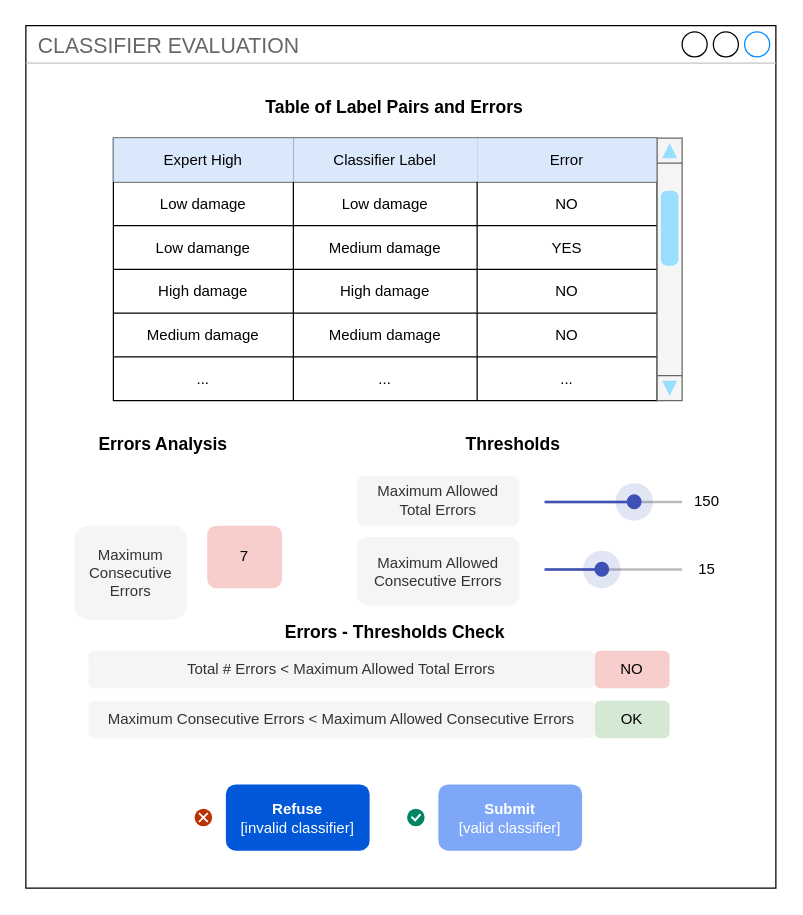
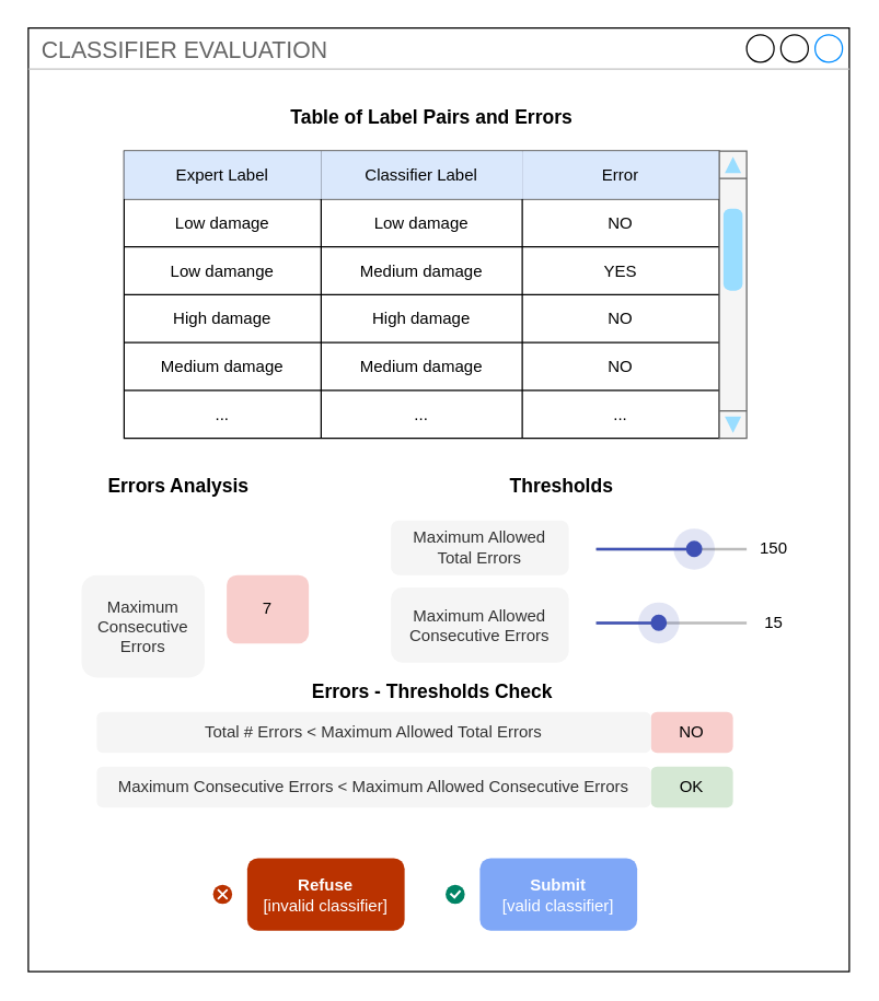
  <mxCell id="0" />
  <mxCell id="1" parent="0" />
  <mxCell id="2" value="CLASSIFIER EVALUATION" style="strokeWidth=1;shadow=0;dashed=0;align=center;html=1;shape=mxgraph.mockup.containers.window;align=left;verticalAlign=top;spacingLeft=8;strokeColor2=#008cff;strokeColor3=#c4c4c4;fontColor=#666666;mainText=;fontSize=17;labelBackgroundColor=none;whiteSpace=wrap;" parent="1" vertex="1"><mxGeometry x="20" y="20" width="600" height="690" as="geometry" /></mxCell>
  <mxCell id="3" value="" style="group" parent="1" vertex="1" connectable="0"><mxGeometry x="155" y="647" width="140" height="33" as="geometry" /></mxCell>
- <mxCell id="4" value="&lt;b&gt;Refuse&lt;/b&gt;&lt;br&gt;[invalid classifier]" style="rounded=1;fillColor=#0057D8;align=center;strokeColor=none;html=1;whiteSpace=wrap;fontColor=#ffffff;fontSize=12;sketch=0;" parent="3" vertex="1"><mxGeometry x="25" y="-20" width="115" height="53" as="geometry" /></mxCell>
+ <mxCell id="4" value="&lt;b&gt;Refuse&lt;/b&gt;&lt;br&gt;[invalid classifier]" style="rounded=1;fillColor=#ba3200;align=center;strokeColor=none;html=1;whiteSpace=wrap;fontColor=#ffffff;fontSize=12;sketch=0;" parent="3" vertex="1"><mxGeometry x="25" y="-20" width="115" height="53" as="geometry" /></mxCell>
  <mxCell id="5" value="" style="html=1;shadow=0;dashed=0;shape=mxgraph.atlassian.close;fillColor=#BA3200;strokeColor=none;html=1;sketch=0;" parent="3" vertex="1"><mxGeometry y="-0.5" width="14" height="14" as="geometry" /></mxCell>
  <mxCell id="6" value="Table of Label Pairs and Errors" style="text;html=1;strokeColor=none;fillColor=none;align=center;verticalAlign=middle;whiteSpace=wrap;rounded=0;fontStyle=1;fontSize=14;" parent="1" vertex="1"><mxGeometry x="45" y="70" width="540" height="30" as="geometry" /></mxCell>
  <mxCell id="7" value="Errors Analysis" style="text;html=1;strokeColor=none;fillColor=none;align=center;verticalAlign=middle;whiteSpace=wrap;rounded=0;fontStyle=1;fontSize=14;" parent="1" vertex="1"><mxGeometry x="45" y="340" width="170" height="30" as="geometry" /></mxCell>
  <mxCell id="8" value="7" style="text;html=1;strokeColor=none;fillColor=#f8cecc;align=center;verticalAlign=middle;whiteSpace=wrap;rounded=1;" parent="1" vertex="1"><mxGeometry x="165" y="420" width="60" height="50" as="geometry" /></mxCell>
  <mxCell id="9" value="Maximum Consecutive &lt;br&gt;Errors" style="text;html=1;strokeColor=none;fillColor=#f5f5f5;align=center;verticalAlign=middle;whiteSpace=wrap;rounded=1;fontColor=#333333;" parent="1" vertex="1"><mxGeometry x="58.87" y="420" width="90" height="75" as="geometry" /></mxCell>
  <mxCell id="10" value="Thresholds" style="text;html=1;strokeColor=none;fillColor=none;align=center;verticalAlign=middle;whiteSpace=wrap;rounded=0;fontStyle=1;fontSize=14;" parent="1" vertex="1"><mxGeometry x="325" y="340" width="170" height="30" as="geometry" /></mxCell>
  <mxCell id="11" value="Maximum Allowed &lt;br&gt;Total Errors" style="text;html=1;strokeColor=none;fillColor=#f5f5f5;align=center;verticalAlign=middle;whiteSpace=wrap;rounded=1;fontColor=#333333;" parent="1" vertex="1"><mxGeometry x="285" y="380" width="130" height="40" as="geometry" /></mxCell>
  <mxCell id="12" value="" style="dashed=0;verticalLabelPosition=bottom;verticalAlign=top;align=center;shape=mxgraph.gmdl.sliderFocused;barPos=65.17;strokeColor=#3F51B5;opacity=100;strokeWidth=2;fillColor=#3F51B5;handleSize=30;shadow=0;html=1;" parent="1" vertex="1"><mxGeometry x="435" y="386" width="110" height="30" as="geometry" /></mxCell>
  <mxCell id="13" value="150" style="text;html=1;align=center;verticalAlign=middle;whiteSpace=wrap;rounded=1;" parent="1" vertex="1"><mxGeometry x="535" y="381" width="60" height="40" as="geometry" /></mxCell>
  <mxCell id="14" value="Maximum Allowed &lt;br&gt;Consecutive Errors" style="text;html=1;strokeColor=none;fillColor=#f5f5f5;align=center;verticalAlign=middle;whiteSpace=wrap;rounded=1;fontColor=#333333;" parent="1" vertex="1"><mxGeometry x="285" y="429" width="130" height="55" as="geometry" /></mxCell>
  <mxCell id="15" value="" style="dashed=0;verticalLabelPosition=bottom;verticalAlign=top;align=center;shape=mxgraph.gmdl.sliderFocused;barPos=41.64;strokeColor=#3F51B5;opacity=100;strokeWidth=2;fillColor=#3F51B5;handleSize=30;shadow=0;html=1;" parent="1" vertex="1"><mxGeometry x="435" y="440" width="110" height="30" as="geometry" /></mxCell>
  <mxCell id="16" value="15" style="text;html=1;align=center;verticalAlign=middle;whiteSpace=wrap;rounded=1;" parent="1" vertex="1"><mxGeometry x="535" y="435" width="60" height="40" as="geometry" /></mxCell>
  <mxCell id="17" value="Errors - Thresholds Check" style="text;html=1;strokeColor=none;fillColor=none;align=center;verticalAlign=middle;whiteSpace=wrap;rounded=0;fontStyle=1;fontSize=14;" parent="1" vertex="1"><mxGeometry x="207.5" y="490" width="215" height="30" as="geometry" /></mxCell>
  <mxCell id="18" value="NO" style="text;html=1;strokeColor=none;fillColor=#f8cecc;align=center;verticalAlign=middle;whiteSpace=wrap;rounded=1;" parent="1" vertex="1"><mxGeometry x="475" y="520" width="60" height="30" as="geometry" /></mxCell>
  <mxCell id="19" value="Total # Errors &amp;lt; Maximum Allowed Total Errors" style="text;html=1;strokeColor=none;fillColor=#f5f5f5;align=center;verticalAlign=middle;whiteSpace=wrap;rounded=1;fontColor=#333333;" parent="1" vertex="1"><mxGeometry x="70" y="520" width="405" height="30" as="geometry" /></mxCell>
  <mxCell id="20" value="OK" style="text;html=1;strokeColor=none;fillColor=#d5e8d4;align=center;verticalAlign=middle;whiteSpace=wrap;rounded=1;" parent="1" vertex="1"><mxGeometry x="475" y="560" width="60" height="30" as="geometry" /></mxCell>
  <mxCell id="21" value="Maximum Consecutive Errors&amp;nbsp;&amp;lt; Maximum Allowed Consecutive Errors" style="text;html=1;strokeColor=none;fillColor=#f5f5f5;align=center;verticalAlign=middle;whiteSpace=wrap;rounded=1;fontColor=#333333;" parent="1" vertex="1"><mxGeometry x="70" y="560" width="405" height="30" as="geometry" /></mxCell>
  <mxCell id="22" value="" style="group;shadow=0;" parent="1" vertex="1" connectable="0"><mxGeometry x="325" y="627" width="140" height="53" as="geometry" /></mxCell>
  <mxCell id="23" value="&lt;b&gt;Submit &lt;/b&gt;&lt;br&gt;[valid classifier]" style="rounded=1;fillColor=#0050ef;align=center;strokeColor=none;html=1;whiteSpace=wrap;fontSize=12;sketch=0;fontColor=#ffffff;opacity=50;" parent="22" vertex="1"><mxGeometry x="25" width="115" height="53" as="geometry" /></mxCell>
  <mxCell id="24" value="" style="html=1;shadow=0;dashed=0;shape=mxgraph.atlassian.checkbox;fillColor=#008465;strokeColor=none;html=1;sketch=0;" parent="22" vertex="1"><mxGeometry y="19.5" width="14" height="14" as="geometry" /></mxCell>
  <mxCell id="25" value="" style="group" vertex="1" connectable="0" parent="1"><mxGeometry x="90" y="110" width="455" height="210" as="geometry" /></mxCell>
  <mxCell id="26" value="" style="shape=table;startSize=0;container=1;collapsible=0;childLayout=tableLayout;fontSize=12;" parent="25" vertex="1"><mxGeometry width="435" height="210" as="geometry" /></mxCell>
  <mxCell id="27" value="" style="shape=tableRow;horizontal=0;startSize=0;swimlaneHead=0;swimlaneBody=0;strokeColor=inherit;top=0;left=0;bottom=0;right=0;collapsible=0;dropTarget=0;fillColor=none;points=[[0,0.5],[1,0.5]];portConstraint=eastwest;fontSize=16;" parent="26" vertex="1"><mxGeometry width="435" height="35" as="geometry" /></mxCell>
- <mxCell id="28" value="Expert High" style="shape=partialRectangle;html=1;whiteSpace=wrap;connectable=0;strokeColor=default;overflow=hidden;fillColor=#dae8fc;top=0;left=0;bottom=0;right=0;pointerEvents=1;fontSize=12;" parent="27" vertex="1"><mxGeometry width="144" height="35" as="geometry"><mxRectangle width="144" height="35" as="alternateBounds" /></mxGeometry></mxCell>
+ <mxCell id="28" value="Expert Label" style="shape=partialRectangle;html=1;whiteSpace=wrap;connectable=0;strokeColor=default;overflow=hidden;fillColor=#dae8fc;top=0;left=0;bottom=0;right=0;pointerEvents=1;fontSize=12;" parent="27" vertex="1"><mxGeometry width="144" height="35" as="geometry"><mxRectangle width="144" height="35" as="alternateBounds" /></mxGeometry></mxCell>
  <mxCell id="29" value="Classifier Label" style="shape=partialRectangle;html=1;whiteSpace=wrap;connectable=0;strokeColor=default;overflow=hidden;fillColor=#dae8fc;top=0;left=0;bottom=0;right=0;pointerEvents=1;fontSize=12;" parent="27" vertex="1"><mxGeometry x="144" width="147" height="35" as="geometry"><mxRectangle width="147" height="35" as="alternateBounds" /></mxGeometry></mxCell>
  <mxCell id="30" value="Error" style="shape=partialRectangle;html=1;whiteSpace=wrap;connectable=0;strokeColor=default;overflow=hidden;fillColor=#dae8fc;top=0;left=0;bottom=0;right=0;pointerEvents=1;fontSize=12;" parent="27" vertex="1"><mxGeometry x="291" width="144" height="35" as="geometry"><mxRectangle width="144" height="35" as="alternateBounds" /></mxGeometry></mxCell>
  <mxCell id="31" value="" style="shape=tableRow;horizontal=0;startSize=0;swimlaneHead=0;swimlaneBody=0;strokeColor=inherit;top=0;left=0;bottom=0;right=0;collapsible=0;dropTarget=0;fillColor=none;points=[[0,0.5],[1,0.5]];portConstraint=eastwest;fontSize=16;" parent="26" vertex="1"><mxGeometry y="35" width="435" height="35" as="geometry" /></mxCell>
  <mxCell id="32" value="Low damage" style="shape=partialRectangle;html=1;whiteSpace=wrap;connectable=0;strokeColor=inherit;overflow=hidden;fillColor=none;top=0;left=0;bottom=0;right=0;pointerEvents=1;fontSize=12;" parent="31" vertex="1"><mxGeometry width="144" height="35" as="geometry"><mxRectangle width="144" height="35" as="alternateBounds" /></mxGeometry></mxCell>
  <mxCell id="33" value="Low damage" style="shape=partialRectangle;html=1;whiteSpace=wrap;connectable=0;strokeColor=inherit;overflow=hidden;fillColor=none;top=0;left=0;bottom=0;right=0;pointerEvents=1;fontSize=12;" parent="31" vertex="1"><mxGeometry x="144" width="147" height="35" as="geometry"><mxRectangle width="147" height="35" as="alternateBounds" /></mxGeometry></mxCell>
  <mxCell id="34" value="NO" style="shape=partialRectangle;html=1;whiteSpace=wrap;connectable=0;strokeColor=inherit;overflow=hidden;fillColor=none;top=0;left=0;bottom=0;right=0;pointerEvents=1;fontSize=12;" parent="31" vertex="1"><mxGeometry x="291" width="144" height="35" as="geometry"><mxRectangle width="144" height="35" as="alternateBounds" /></mxGeometry></mxCell>
  <mxCell id="35" value="" style="shape=tableRow;horizontal=0;startSize=0;swimlaneHead=0;swimlaneBody=0;strokeColor=inherit;top=0;left=0;bottom=0;right=0;collapsible=0;dropTarget=0;fillColor=none;points=[[0,0.5],[1,0.5]];portConstraint=eastwest;fontSize=16;" parent="26" vertex="1"><mxGeometry y="70" width="435" height="35" as="geometry" /></mxCell>
  <mxCell id="36" value="Low damange" style="shape=partialRectangle;html=1;whiteSpace=wrap;connectable=0;strokeColor=inherit;overflow=hidden;fillColor=none;top=0;left=0;bottom=0;right=0;pointerEvents=1;fontSize=12;" parent="35" vertex="1"><mxGeometry width="144" height="35" as="geometry"><mxRectangle width="144" height="35" as="alternateBounds" /></mxGeometry></mxCell>
  <mxCell id="37" value="Medium damage" style="shape=partialRectangle;html=1;whiteSpace=wrap;connectable=0;strokeColor=inherit;overflow=hidden;fillColor=none;top=0;left=0;bottom=0;right=0;pointerEvents=1;fontSize=12;" parent="35" vertex="1"><mxGeometry x="144" width="147" height="35" as="geometry"><mxRectangle width="147" height="35" as="alternateBounds" /></mxGeometry></mxCell>
  <mxCell id="38" value="YES" style="shape=partialRectangle;html=1;whiteSpace=wrap;connectable=0;strokeColor=inherit;overflow=hidden;fillColor=none;top=0;left=0;bottom=0;right=0;pointerEvents=1;fontSize=12;" parent="35" vertex="1"><mxGeometry x="291" width="144" height="35" as="geometry"><mxRectangle width="144" height="35" as="alternateBounds" /></mxGeometry></mxCell>
  <mxCell id="39" style="shape=tableRow;horizontal=0;startSize=0;swimlaneHead=0;swimlaneBody=0;strokeColor=inherit;top=0;left=0;bottom=0;right=0;collapsible=0;dropTarget=0;fillColor=none;points=[[0,0.5],[1,0.5]];portConstraint=eastwest;fontSize=16;" parent="26" vertex="1"><mxGeometry y="105" width="435" height="35" as="geometry" /></mxCell>
  <mxCell id="40" value="High damage" style="shape=partialRectangle;html=1;whiteSpace=wrap;connectable=0;strokeColor=inherit;overflow=hidden;fillColor=none;top=0;left=0;bottom=0;right=0;pointerEvents=1;fontSize=12;" parent="39" vertex="1"><mxGeometry width="144" height="35" as="geometry"><mxRectangle width="144" height="35" as="alternateBounds" /></mxGeometry></mxCell>
  <mxCell id="41" value="High damage" style="shape=partialRectangle;html=1;whiteSpace=wrap;connectable=0;strokeColor=inherit;overflow=hidden;fillColor=none;top=0;left=0;bottom=0;right=0;pointerEvents=1;fontSize=12;" parent="39" vertex="1"><mxGeometry x="144" width="147" height="35" as="geometry"><mxRectangle width="147" height="35" as="alternateBounds" /></mxGeometry></mxCell>
  <mxCell id="42" value="NO" style="shape=partialRectangle;html=1;whiteSpace=wrap;connectable=0;strokeColor=inherit;overflow=hidden;fillColor=none;top=0;left=0;bottom=0;right=0;pointerEvents=1;fontSize=12;" parent="39" vertex="1"><mxGeometry x="291" width="144" height="35" as="geometry"><mxRectangle width="144" height="35" as="alternateBounds" /></mxGeometry></mxCell>
  <mxCell id="43" style="shape=tableRow;horizontal=0;startSize=0;swimlaneHead=0;swimlaneBody=0;strokeColor=inherit;top=0;left=0;bottom=0;right=0;collapsible=0;dropTarget=0;fillColor=none;points=[[0,0.5],[1,0.5]];portConstraint=eastwest;fontSize=16;" parent="26" vertex="1"><mxGeometry y="140" width="435" height="35" as="geometry" /></mxCell>
  <mxCell id="44" value="Medium damage" style="shape=partialRectangle;html=1;whiteSpace=wrap;connectable=0;strokeColor=inherit;overflow=hidden;fillColor=none;top=0;left=0;bottom=0;right=0;pointerEvents=1;fontSize=12;" parent="43" vertex="1"><mxGeometry width="144" height="35" as="geometry"><mxRectangle width="144" height="35" as="alternateBounds" /></mxGeometry></mxCell>
  <mxCell id="45" value="Medium damage" style="shape=partialRectangle;html=1;whiteSpace=wrap;connectable=0;strokeColor=inherit;overflow=hidden;fillColor=none;top=0;left=0;bottom=0;right=0;pointerEvents=1;fontSize=12;" parent="43" vertex="1"><mxGeometry x="144" width="147" height="35" as="geometry"><mxRectangle width="147" height="35" as="alternateBounds" /></mxGeometry></mxCell>
  <mxCell id="46" value="NO" style="shape=partialRectangle;html=1;whiteSpace=wrap;connectable=0;strokeColor=inherit;overflow=hidden;fillColor=none;top=0;left=0;bottom=0;right=0;pointerEvents=1;fontSize=12;" parent="43" vertex="1"><mxGeometry x="291" width="144" height="35" as="geometry"><mxRectangle width="144" height="35" as="alternateBounds" /></mxGeometry></mxCell>
  <mxCell id="47" style="shape=tableRow;horizontal=0;startSize=0;swimlaneHead=0;swimlaneBody=0;strokeColor=inherit;top=0;left=0;bottom=0;right=0;collapsible=0;dropTarget=0;fillColor=none;points=[[0,0.5],[1,0.5]];portConstraint=eastwest;fontSize=16;" parent="26" vertex="1"><mxGeometry y="175" width="435" height="35" as="geometry" /></mxCell>
  <mxCell id="48" value="..." style="shape=partialRectangle;html=1;whiteSpace=wrap;connectable=0;strokeColor=inherit;overflow=hidden;fillColor=none;top=0;left=0;bottom=0;right=0;pointerEvents=1;fontSize=12;" parent="47" vertex="1"><mxGeometry width="144" height="35" as="geometry"><mxRectangle width="144" height="35" as="alternateBounds" /></mxGeometry></mxCell>
  <mxCell id="49" value="..." style="shape=partialRectangle;html=1;whiteSpace=wrap;connectable=0;strokeColor=inherit;overflow=hidden;fillColor=none;top=0;left=0;bottom=0;right=0;pointerEvents=1;fontSize=12;" parent="47" vertex="1"><mxGeometry x="144" width="147" height="35" as="geometry"><mxRectangle width="147" height="35" as="alternateBounds" /></mxGeometry></mxCell>
  <mxCell id="50" value="..." style="shape=partialRectangle;html=1;whiteSpace=wrap;connectable=0;strokeColor=inherit;overflow=hidden;fillColor=none;top=0;left=0;bottom=0;right=0;pointerEvents=1;fontSize=12;" parent="47" vertex="1"><mxGeometry x="291" width="144" height="35" as="geometry"><mxRectangle width="144" height="35" as="alternateBounds" /></mxGeometry></mxCell>
  <mxCell id="51" value="" style="verticalLabelPosition=bottom;shadow=0;dashed=0;align=center;html=1;verticalAlign=top;strokeWidth=1;shape=mxgraph.mockup.navigation.scrollBar;strokeColor=#666666;barPos=20;fillColor2=#99ddff;strokeColor2=none;direction=north;movable=1;resizable=1;rotatable=1;deletable=1;editable=1;locked=0;connectable=1;flipV=1;fillColor=#f5f5f5;fontColor=#333333;" parent="25" vertex="1"><mxGeometry x="435" width="20" height="210" as="geometry" /></mxCell>
